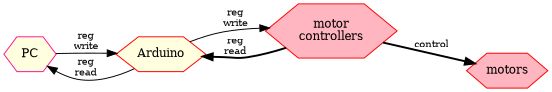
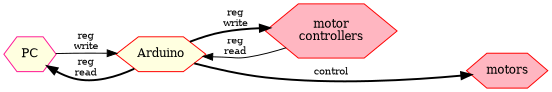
  digraph {
    rankdir=LR
    node [color=red fillcolor=lightyellow fontsize=12 shape=hexagon style=filled]
    edge [fontsize=10 style=bold]
    n1 [color=deeppink label=PC]
    n2 [label=Arduino]
    n3 [fillcolor=lightpink label="motor\ncontrollers"]
    motors [fillcolor=lightpink]
    n1 -> n2 [label="reg\nwrite" style=solid]
-   n2 -> n1 [label="reg\nread" style=solid]
-   n2 -> n3 [label="reg\nwrite" style=solid]
-   n3 -> n2 [label="reg\nread"]
-   n3 -> motors [label=control]
+   n2 -> n1 [label="reg\nread"]
+   n2 -> n3 [label="reg\nwrite"]
+   n3 -> n2 [label="reg\nread" style=solid]
+   n2 -> motors [label=control]
  }
